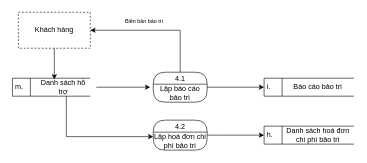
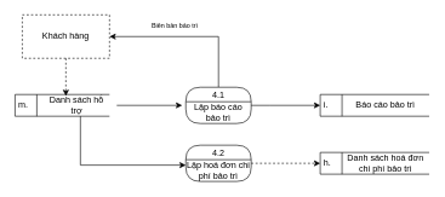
  <mxCell id="0" />
  <mxCell id="1" parent="0" />
  <mxCell id="2" value="m.&amp;nbsp;" style="html=1;dashed=0;whiteSpace=wrap;shape=mxgraph.dfd.dataStoreID;align=left;spacingLeft=3;points=[[0,0],[0.5,0],[1,0],[0,0.5],[1,0.5],[0,1],[0.5,1],[1,1]];" vertex="1" parent="1"><mxGeometry x="20" y="130" width="130" height="30" as="geometry" /></mxCell>
  <mxCell id="3" style="edgeStyle=orthogonalEdgeStyle;rounded=0;orthogonalLoop=1;jettySize=auto;html=1;" edge="1" parent="1"><mxGeometry relative="1" as="geometry"><mxPoint x="250" y="145" as="targetPoint" /><mxPoint x="160" y="145" as="sourcePoint" /></mxGeometry></mxCell>
  <mxCell id="4" style="edgeStyle=orthogonalEdgeStyle;rounded=0;orthogonalLoop=1;jettySize=auto;html=1;entryX=0;entryY=0.25;entryDx=0;entryDy=0;" edge="1" parent="1" source="5" target="14"><mxGeometry relative="1" as="geometry"><Array as="points"><mxPoint x="110" y="228" /></Array></mxGeometry></mxCell>
  <mxCell id="5" value="Danh sách hỗ trợ" style="text;html=1;align=center;verticalAlign=middle;whiteSpace=wrap;rounded=0;" vertex="1" parent="1"><mxGeometry x="60" y="130" width="90" height="30" as="geometry" /></mxCell>
  <mxCell id="6" value="h." style="html=1;dashed=0;whiteSpace=wrap;shape=mxgraph.dfd.dataStoreID;align=left;spacingLeft=3;points=[[0,0],[0.5,0],[1,0],[0,0.5],[1,0.5],[0,1],[0.5,1],[1,1]];" vertex="1" parent="1"><mxGeometry x="440" y="210" width="150" height="30" as="geometry" /></mxCell>
  <mxCell id="7" value="Danh sách hoá đơn chi phí bảo trì" style="text;html=1;align=center;verticalAlign=middle;whiteSpace=wrap;rounded=0;" vertex="1" parent="1"><mxGeometry x="470" y="210" width="120" height="30" as="geometry" /></mxCell>
  <mxCell id="8" value="i." style="html=1;dashed=0;whiteSpace=wrap;shape=mxgraph.dfd.dataStoreID;align=left;spacingLeft=3;points=[[0,0],[0.5,0],[1,0],[0,0.5],[1,0.5],[0,1],[0.5,1],[1,1]];" vertex="1" parent="1"><mxGeometry x="440" y="130" width="150" height="30" as="geometry" /></mxCell>
  <mxCell id="9" value="Báo cáo bảo trì" style="text;html=1;align=center;verticalAlign=middle;whiteSpace=wrap;rounded=0;" vertex="1" parent="1"><mxGeometry x="470" y="130" width="120" height="30" as="geometry" /></mxCell>
  <mxCell id="10" style="edgeStyle=orthogonalEdgeStyle;rounded=0;orthogonalLoop=1;jettySize=auto;html=1;entryX=1;entryY=0.5;entryDx=0;entryDy=0;" edge="1" parent="1" source="11" target="17"><mxGeometry relative="1" as="geometry"><Array as="points"><mxPoint x="300" y="50" /></Array></mxGeometry></mxCell>
  <mxCell id="11" value="4.1" style="swimlane;fontStyle=0;childLayout=stackLayout;horizontal=1;startSize=20;fillColor=#ffffff;horizontalStack=0;resizeParent=1;resizeParentMax=0;resizeLast=0;collapsible=0;marginBottom=0;swimlaneFillColor=#ffffff;rounded=1;glass=0;arcSize=50;" vertex="1" parent="1"><mxGeometry x="255" y="120" width="90" height="50" as="geometry" /></mxCell>
  <mxCell id="12" value="Lập báo cáo bảo trì" style="text;html=1;align=center;verticalAlign=middle;whiteSpace=wrap;rounded=0;" vertex="1" parent="11"><mxGeometry y="20" width="90" height="30" as="geometry" /></mxCell>
  <mxCell id="13" value="4.2" style="swimlane;fontStyle=0;childLayout=stackLayout;horizontal=1;startSize=20;fillColor=#ffffff;horizontalStack=0;resizeParent=1;resizeParentMax=0;resizeLast=0;collapsible=0;marginBottom=0;swimlaneFillColor=#ffffff;rounded=1;glass=0;arcSize=50;" vertex="1" parent="1"><mxGeometry x="255" y="200" width="90" height="50" as="geometry" /></mxCell>
  <mxCell id="14" value="Lập hoá đơn chi phí bảo trì" style="text;html=1;align=center;verticalAlign=middle;whiteSpace=wrap;rounded=0;" vertex="1" parent="13"><mxGeometry y="20" width="90" height="30" as="geometry" /></mxCell>
  <mxCell id="15" style="edgeStyle=orthogonalEdgeStyle;rounded=0;orthogonalLoop=1;jettySize=auto;html=1;entryX=0;entryY=0.5;entryDx=0;entryDy=0;" edge="1" parent="1" source="12" target="8"><mxGeometry relative="1" as="geometry"><Array as="points"><mxPoint x="370" y="145" /><mxPoint x="370" y="145" /></Array></mxGeometry></mxCell>
- <mxCell id="16" style="edgeStyle=orthogonalEdgeStyle;rounded=0;orthogonalLoop=1;jettySize=auto;html=1;" edge="1" parent="1" source="14" target="6"><mxGeometry relative="1" as="geometry"><Array as="points"><mxPoint x="370" y="225" /><mxPoint x="370" y="225" /></Array></mxGeometry></mxCell>
+ <mxCell id="16" style="edgeStyle=orthogonalEdgeStyle;rounded=0;orthogonalLoop=1;jettySize=auto;html=1;dashed=1;" edge="1" parent="1" source="14" target="6"><mxGeometry relative="1" as="geometry"><Array as="points"><mxPoint x="370" y="225" /><mxPoint x="370" y="225" /></Array></mxGeometry></mxCell>
  <mxCell id="17" value="Khách hàng" style="rounded=0;whiteSpace=wrap;html=1;dashed=1;" vertex="1" parent="1"><mxGeometry x="30" y="20" width="120" height="60" as="geometry" /></mxCell>
- <mxCell id="18" style="edgeStyle=orthogonalEdgeStyle;rounded=0;orthogonalLoop=1;jettySize=auto;html=1;entryX=0.333;entryY=0.067;entryDx=0;entryDy=0;entryPerimeter=0;" edge="1" parent="1" source="17" target="5"><mxGeometry relative="1" as="geometry" /></mxCell>
+ <mxCell id="18" style="edgeStyle=orthogonalEdgeStyle;rounded=0;orthogonalLoop=1;jettySize=auto;html=1;entryX=0.333;entryY=0.067;entryDx=0;entryDy=0;entryPerimeter=0;dashed=1;" edge="1" parent="1" source="17" target="5"><mxGeometry relative="1" as="geometry" /></mxCell>
  <mxCell id="19" value="&lt;font style=&quot;font-size: 9px;&quot;&gt;Biên bản bảo trì&lt;/font&gt;" style="text;html=1;align=center;verticalAlign=middle;whiteSpace=wrap;rounded=0;" vertex="1" parent="1"><mxGeometry x="180" y="20" width="120" height="30" as="geometry" /></mxCell>
